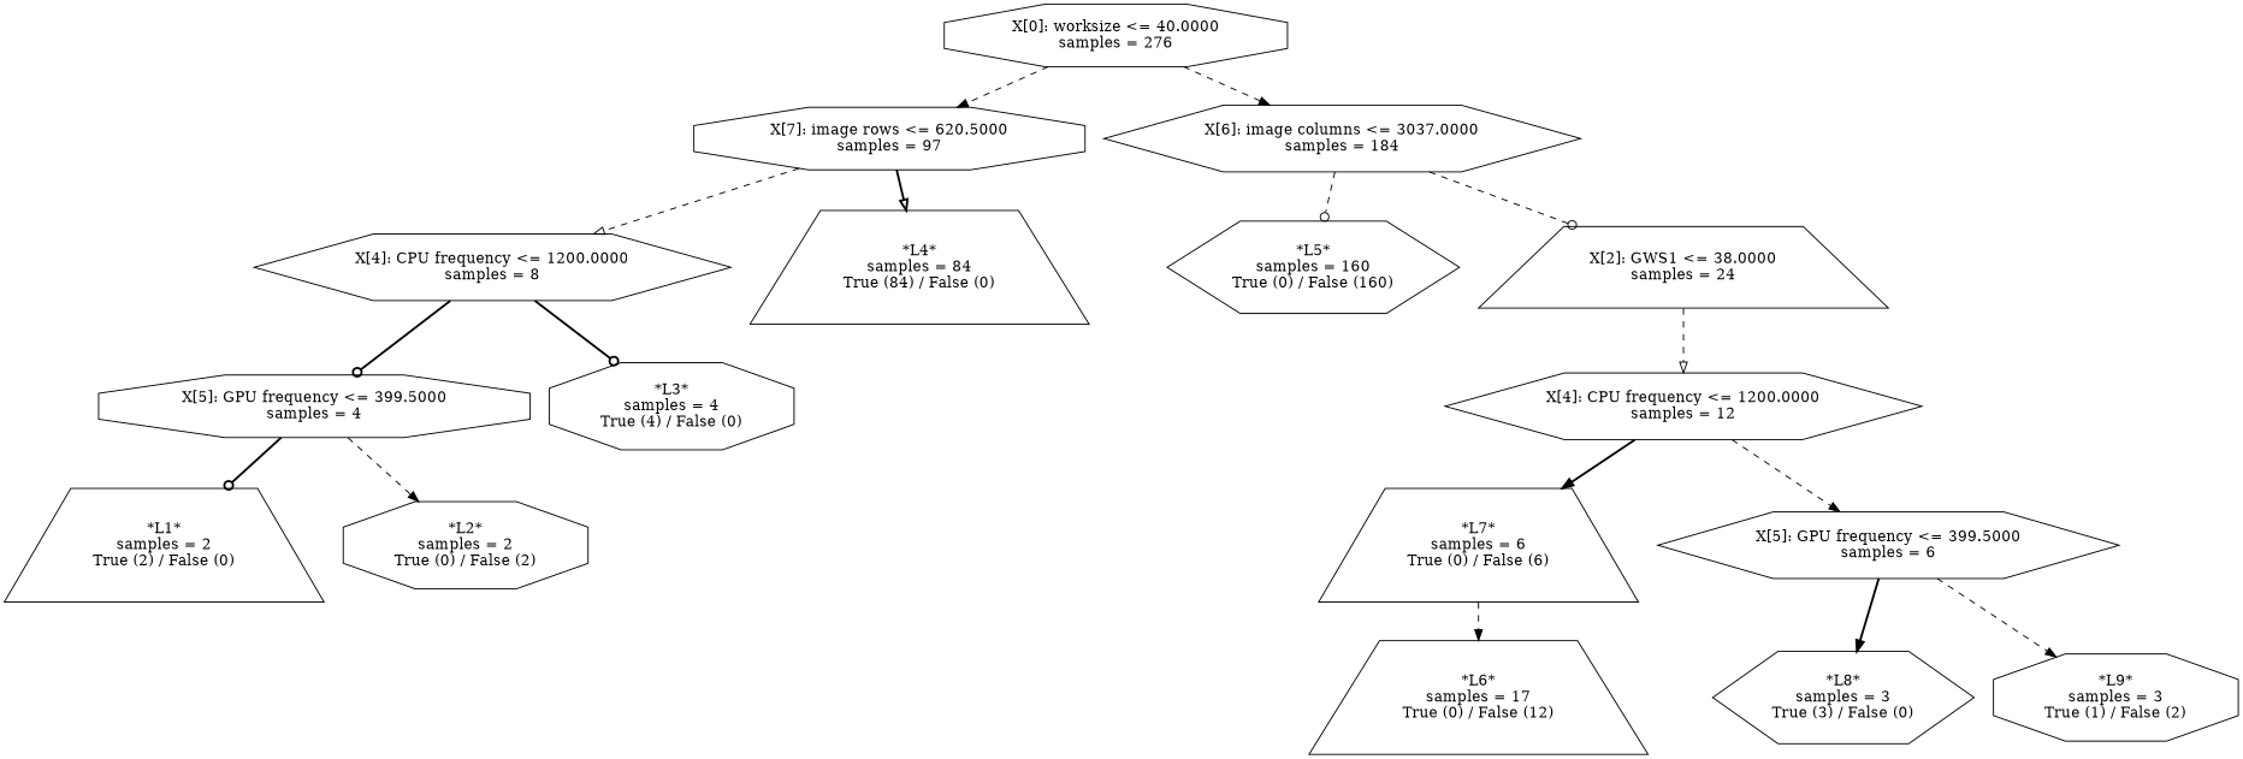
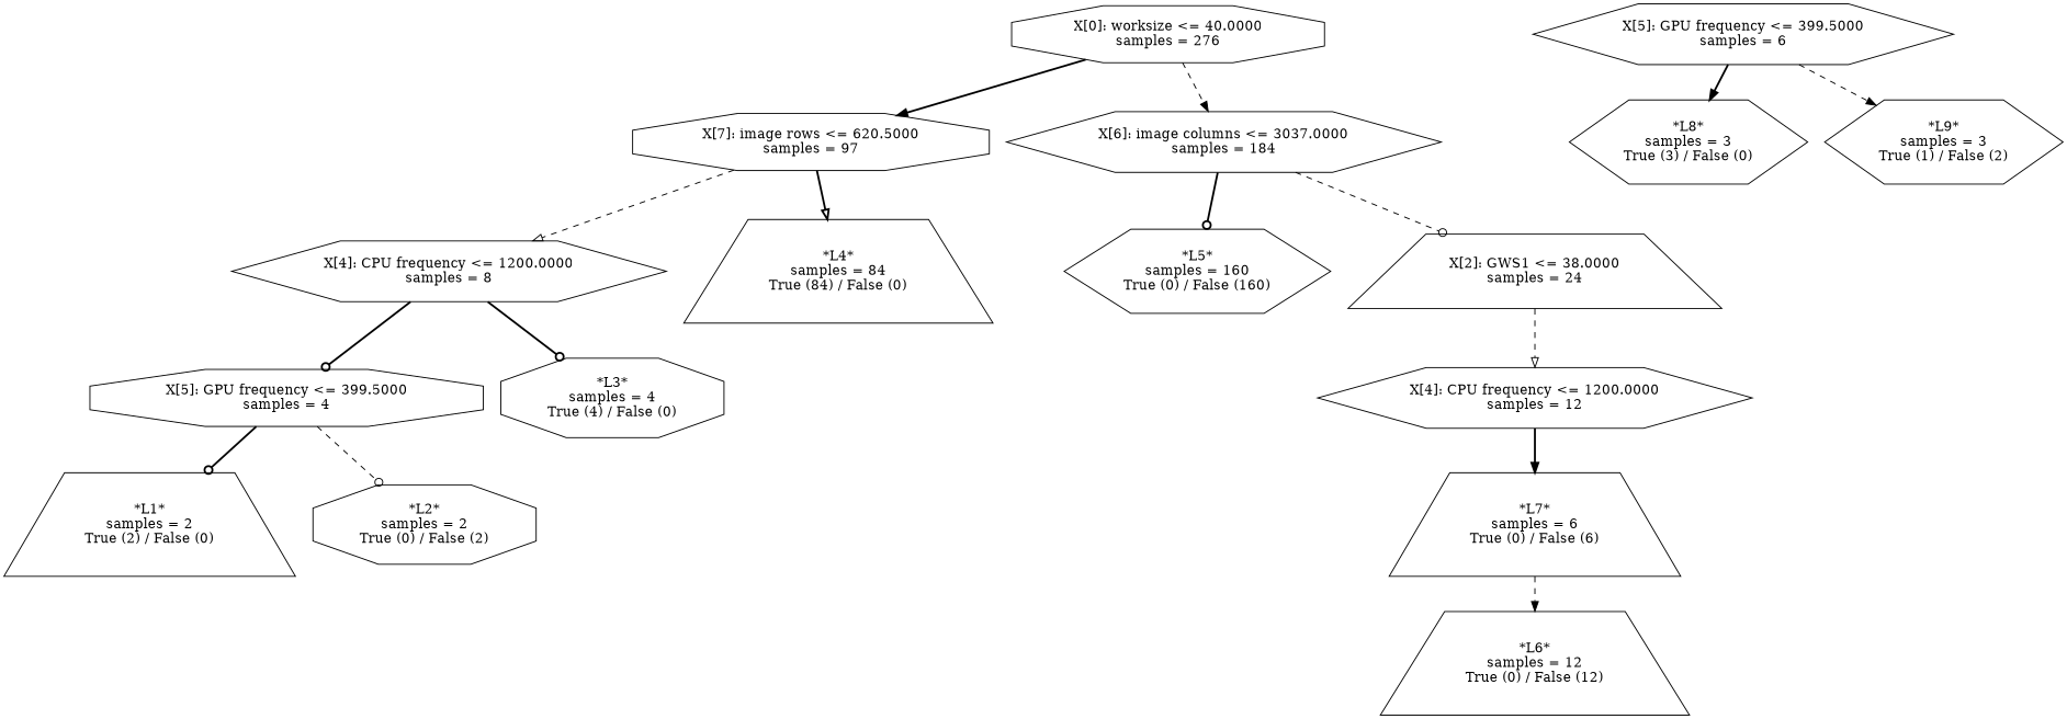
  digraph {
    node [shape=octagon]
    edge [arrowhead=normal style=bold]
    n1 [label="X[0]: worksize <= 40.0000\nsamples = 276"]
    n2 [label="X[7]: image rows <= 620.5000\nsamples = 97"]
    n3 [label="X[6]: image columns <= 3037.0000\nsamples = 184" shape=hexagon]
    n4 [label="X[4]: CPU frequency <= 1200.0000\nsamples = 8" shape=hexagon]
    n5 [label="*L4*\nsamples = 84\nTrue (84) / False (0)" shape=trapezium]
    n6 [label="*L5*\nsamples = 160\nTrue (0) / False (160)" shape=hexagon]
    n7 [label="X[2]: GWS1 <= 38.0000\nsamples = 24" shape=trapezium]
    n8 [label="X[5]: GPU frequency <= 399.5000\nsamples = 4"]
    n9 [label="*L3*\nsamples = 4\nTrue (4) / False (0)"]
    n10 [label="*L1*\nsamples = 2\nTrue (2) / False (0)" shape=trapezium]
    n11 [label="*L2*\nsamples = 2\nTrue (0) / False (2)"]
    n12 [label="X[4]: CPU frequency <= 1200.0000\nsamples = 12" shape=hexagon]
-   n13 [label="*L6*\nsamples = 17\nTrue (0) / False (12)" shape=trapezium]
+   n13 [label="*L6*\nsamples = 12\nTrue (0) / False (12)" shape=trapezium]
    n14 [label="*L7*\nsamples = 6\nTrue (0) / False (6)" shape=trapezium]
    n15 [label="X[5]: GPU frequency <= 399.5000\nsamples = 6" shape=hexagon]
    n16 [label="*L8*\nsamples = 3\nTrue (3) / False (0)" shape=hexagon]
-   n17 [label="*L9*\nsamples = 3\nTrue (1) / False (2)"]
-   n1 -> n2 [style=dashed]
+   n17 [label="*L9*\nsamples = 3\nTrue (1) / False (2)" shape=hexagon]
+   n1 -> n2
    n1 -> n3 [style=dashed]
    n2 -> n4 [arrowhead=onormal style=dashed]
    n2 -> n5 [arrowhead=onormal]
-   n3 -> n6 [arrowhead=odot style=dashed]
+   n3 -> n6 [arrowhead=odot]
    n3 -> n7 [arrowhead=odot style=dashed]
    n4 -> n8 [arrowhead=odot]
    n4 -> n9 [arrowhead=odot]
    n7 -> n12 [arrowhead=onormal style=dashed]
    n8 -> n10 [arrowhead=odot]
-   n8 -> n11 [style=dashed]
+   n8 -> n11 [arrowhead=odot style=dashed]
    n12 -> n14
-   n12 -> n15 [style=dashed]
    n14 -> n13 [style=dashed]
    n15 -> n16
    n15 -> n17 [style=dashed]
  }
